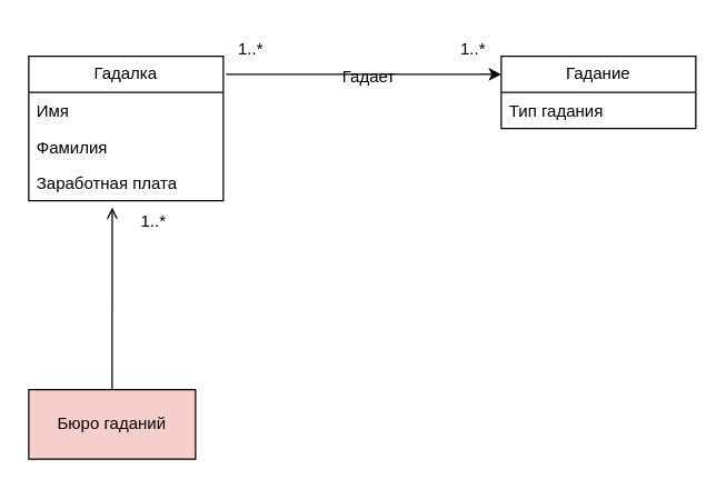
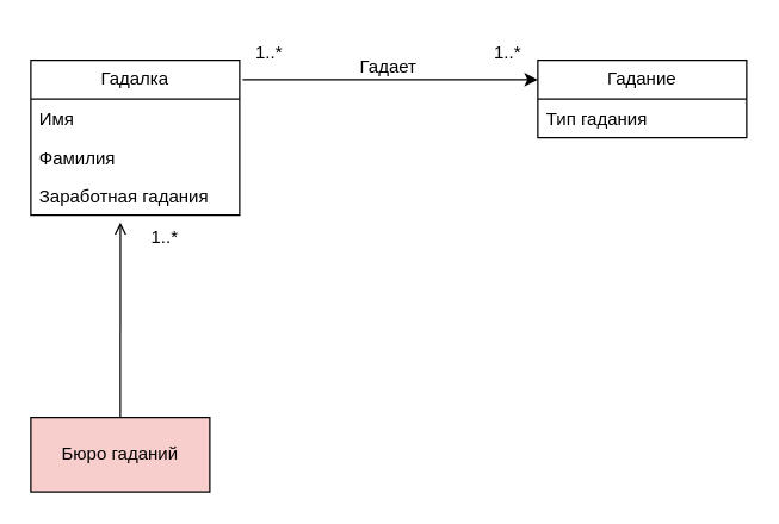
  <mxCell id="0" />
  <mxCell id="1" parent="0" />
  <mxCell id="2" value="Гадание" style="swimlane;fontStyle=0;childLayout=stackLayout;horizontal=1;startSize=26;fillColor=none;horizontalStack=0;resizeParent=1;resizeParentMax=0;resizeLast=0;collapsible=1;marginBottom=0;whiteSpace=wrap;html=1;" vertex="1" parent="1"><mxGeometry x="360" y="40" width="140" height="52" as="geometry" /></mxCell>
  <mxCell id="3" value="Тип&lt;span style=&quot;background-color: initial;&quot;&gt;&amp;nbsp;гадания&lt;/span&gt;" style="text;strokeColor=none;fillColor=none;align=left;verticalAlign=top;spacingLeft=4;spacingRight=4;overflow=hidden;rotatable=0;points=[[0,0.5],[1,0.5]];portConstraint=eastwest;whiteSpace=wrap;html=1;" vertex="1" parent="2"><mxGeometry y="26" width="140" height="26" as="geometry" /></mxCell>
  <mxCell id="4" value="Гадалка" style="swimlane;fontStyle=0;childLayout=stackLayout;horizontal=1;startSize=26;fillColor=none;horizontalStack=0;resizeParent=1;resizeParentMax=0;resizeLast=0;collapsible=1;marginBottom=0;whiteSpace=wrap;html=1;" vertex="1" parent="1"><mxGeometry x="20" y="40" width="140" height="104" as="geometry" /></mxCell>
  <mxCell id="5" value="Имя" style="text;strokeColor=none;fillColor=none;align=left;verticalAlign=top;spacingLeft=4;spacingRight=4;overflow=hidden;rotatable=0;points=[[0,0.5],[1,0.5]];portConstraint=eastwest;whiteSpace=wrap;html=1;" vertex="1" parent="4"><mxGeometry y="26" width="140" height="26" as="geometry" /></mxCell>
  <mxCell id="6" value="Фамилия" style="text;strokeColor=none;fillColor=none;align=left;verticalAlign=top;spacingLeft=4;spacingRight=4;overflow=hidden;rotatable=0;points=[[0,0.5],[1,0.5]];portConstraint=eastwest;whiteSpace=wrap;html=1;" vertex="1" parent="4"><mxGeometry y="52" width="140" height="26" as="geometry" /></mxCell>
- <mxCell id="7" value="Заработная плата" style="text;strokeColor=none;fillColor=none;align=left;verticalAlign=top;spacingLeft=4;spacingRight=4;overflow=hidden;rotatable=0;points=[[0,0.5],[1,0.5]];portConstraint=eastwest;whiteSpace=wrap;html=1;" vertex="1" parent="4"><mxGeometry y="78" width="140" height="26" as="geometry" /></mxCell>
- <mxCell id="8" value="Гадает" style="text;html=1;align=center;verticalAlign=middle;whiteSpace=wrap;rounded=0;" vertex="1" parent="1"><mxGeometry x="235" y="40" width="60" height="30" as="geometry" /></mxCell>
+ <mxCell id="7" value="Заработная гадания" style="text;strokeColor=none;fillColor=none;align=left;verticalAlign=top;spacingLeft=4;spacingRight=4;overflow=hidden;rotatable=0;points=[[0,0.5],[1,0.5]];portConstraint=eastwest;whiteSpace=wrap;html=1;" vertex="1" parent="4"><mxGeometry y="78" width="140" height="26" as="geometry" /></mxCell>
+ <mxCell id="8" value="Гадает" style="text;html=1;align=center;verticalAlign=middle;whiteSpace=wrap;rounded=0;" vertex="1" parent="1"><mxGeometry x="230" y="30" width="60" height="30" as="geometry" /></mxCell>
  <mxCell id="9" value="1..*" style="text;html=1;align=center;verticalAlign=middle;whiteSpace=wrap;rounded=0;" vertex="1" parent="1"><mxGeometry x="310" y="20" width="60" height="30" as="geometry" /></mxCell>
  <mxCell id="10" value="" style="endArrow=classic;html=1;rounded=0;entryX=0;entryY=0.25;entryDx=0;entryDy=0;" edge="1" parent="1" target="2"><mxGeometry width="50" height="50" relative="1" as="geometry"><mxPoint x="162" y="53" as="sourcePoint" /><mxPoint x="450" y="230" as="targetPoint" /></mxGeometry></mxCell>
  <mxCell id="11" value="Бюро гаданий" style="rounded=0;whiteSpace=wrap;html=1;fillColor=#f8cecc;" vertex="1" parent="1"><mxGeometry x="20" y="280" width="120" height="50" as="geometry" /></mxCell>
  <mxCell id="12" value="" style="endArrow=open;html=1;rounded=0;exitX=0.5;exitY=0;exitDx=0;exitDy=0;entryX=0.429;entryY=1.192;entryDx=0;entryDy=0;entryPerimeter=0;" edge="1" parent="1" source="11" target="7"><mxGeometry width="50" height="50" relative="1" as="geometry"><mxPoint x="400" y="280" as="sourcePoint" /><mxPoint x="450" y="230" as="targetPoint" /></mxGeometry></mxCell>
  <mxCell id="13" value="1..*" style="text;html=1;align=center;verticalAlign=middle;whiteSpace=wrap;rounded=0;" vertex="1" parent="1"><mxGeometry x="80" y="144" width="60" height="30" as="geometry" /></mxCell>
  <mxCell id="14" value="1..*" style="text;html=1;align=center;verticalAlign=middle;whiteSpace=wrap;rounded=0;" vertex="1" parent="1"><mxGeometry x="150" y="20" width="60" height="30" as="geometry" /></mxCell>
